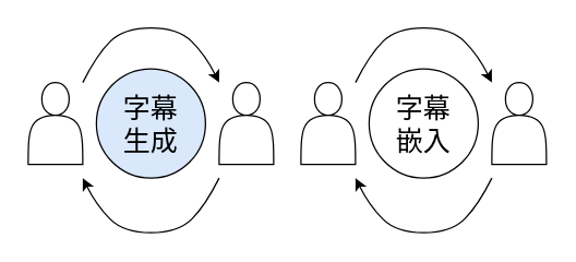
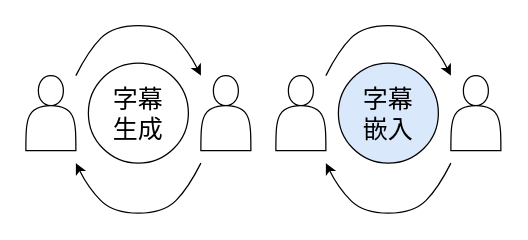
  <mxCell id="0" />
  <mxCell id="1" parent="0" />
  <mxCell id="2" value="" style="shape=actor;whiteSpace=wrap;html=1;" vertex="1" parent="1"><mxGeometry x="220" y="60" width="40" height="60" as="geometry" /></mxCell>
  <mxCell id="3" value="" style="shape=actor;whiteSpace=wrap;html=1;" vertex="1" parent="1"><mxGeometry x="360" y="60" width="40" height="60" as="geometry" /></mxCell>
  <mxCell id="4" value="" style="shape=actor;whiteSpace=wrap;html=1;" vertex="1" parent="1"><mxGeometry x="20" y="60" width="40" height="60" as="geometry" /></mxCell>
  <mxCell id="5" value="" style="shape=actor;whiteSpace=wrap;html=1;" vertex="1" parent="1"><mxGeometry x="160" y="60" width="40" height="60" as="geometry" /></mxCell>
- <mxCell id="6" value="&lt;font style=&quot;font-size: 20px;&quot;&gt;字幕&lt;br&gt;嵌入&lt;/font&gt;" style="ellipse;whiteSpace=wrap;html=1;aspect=fixed;" vertex="1" parent="1"><mxGeometry x="270" y="50" width="80" height="80" as="geometry" /></mxCell>
- <mxCell id="7" value="&lt;font style=&quot;font-size: 20px;&quot;&gt;字幕&lt;br&gt;生成&lt;/font&gt;" style="ellipse;whiteSpace=wrap;html=1;aspect=fixed;fillColor=#dae8fc;" vertex="1" parent="1"><mxGeometry x="70" y="50" width="80" height="80" as="geometry" /></mxCell>
+ <mxCell id="6" value="&lt;font style=&quot;font-size: 20px;&quot;&gt;字幕&lt;br&gt;嵌入&lt;/font&gt;" style="ellipse;whiteSpace=wrap;html=1;aspect=fixed;fillColor=#dae8fc;" vertex="1" parent="1"><mxGeometry x="270" y="50" width="80" height="80" as="geometry" /></mxCell>
+ <mxCell id="7" value="&lt;font style=&quot;font-size: 20px;&quot;&gt;字幕&lt;br&gt;生成&lt;/font&gt;" style="ellipse;whiteSpace=wrap;html=1;aspect=fixed;" vertex="1" parent="1"><mxGeometry x="70" y="50" width="80" height="80" as="geometry" /></mxCell>
  <mxCell id="8" value="" style="curved=1;endArrow=classic;html=1;rounded=0;" edge="1" parent="1"><mxGeometry width="50" height="50" relative="1" as="geometry"><mxPoint x="60" y="60" as="sourcePoint" /><mxPoint x="160" y="60" as="targetPoint" /><Array as="points"><mxPoint x="70" y="40" /><mxPoint x="90" y="20" /><mxPoint x="130" y="20" /><mxPoint x="150" y="40" /></Array></mxGeometry></mxCell>
  <mxCell id="9" value="" style="curved=1;endArrow=classic;html=1;rounded=0;" edge="1" parent="1"><mxGeometry width="50" height="50" relative="1" as="geometry"><mxPoint x="260" y="60" as="sourcePoint" /><mxPoint x="360" y="60" as="targetPoint" /><Array as="points"><mxPoint x="270" y="40" /><mxPoint x="290" y="20" /><mxPoint x="330" y="20" /><mxPoint x="350" y="40" /></Array></mxGeometry></mxCell>
  <mxCell id="10" value="" style="curved=1;endArrow=classic;html=1;rounded=0;" edge="1" parent="1"><mxGeometry width="50" height="50" relative="1" as="geometry"><mxPoint x="160" y="130" as="sourcePoint" /><mxPoint x="60" y="130" as="targetPoint" /><Array as="points"><mxPoint x="150" y="150" /><mxPoint x="130" y="170" /><mxPoint x="90" y="170" /><mxPoint x="70" y="150" /></Array></mxGeometry></mxCell>
  <mxCell id="11" value="" style="curved=1;endArrow=classic;html=1;rounded=0;" edge="1" parent="1"><mxGeometry width="50" height="50" relative="1" as="geometry"><mxPoint x="360" y="130" as="sourcePoint" /><mxPoint x="260" y="130" as="targetPoint" /><Array as="points"><mxPoint x="350" y="150" /><mxPoint x="330" y="170" /><mxPoint x="290" y="170" /><mxPoint x="270" y="150" /></Array></mxGeometry></mxCell>
